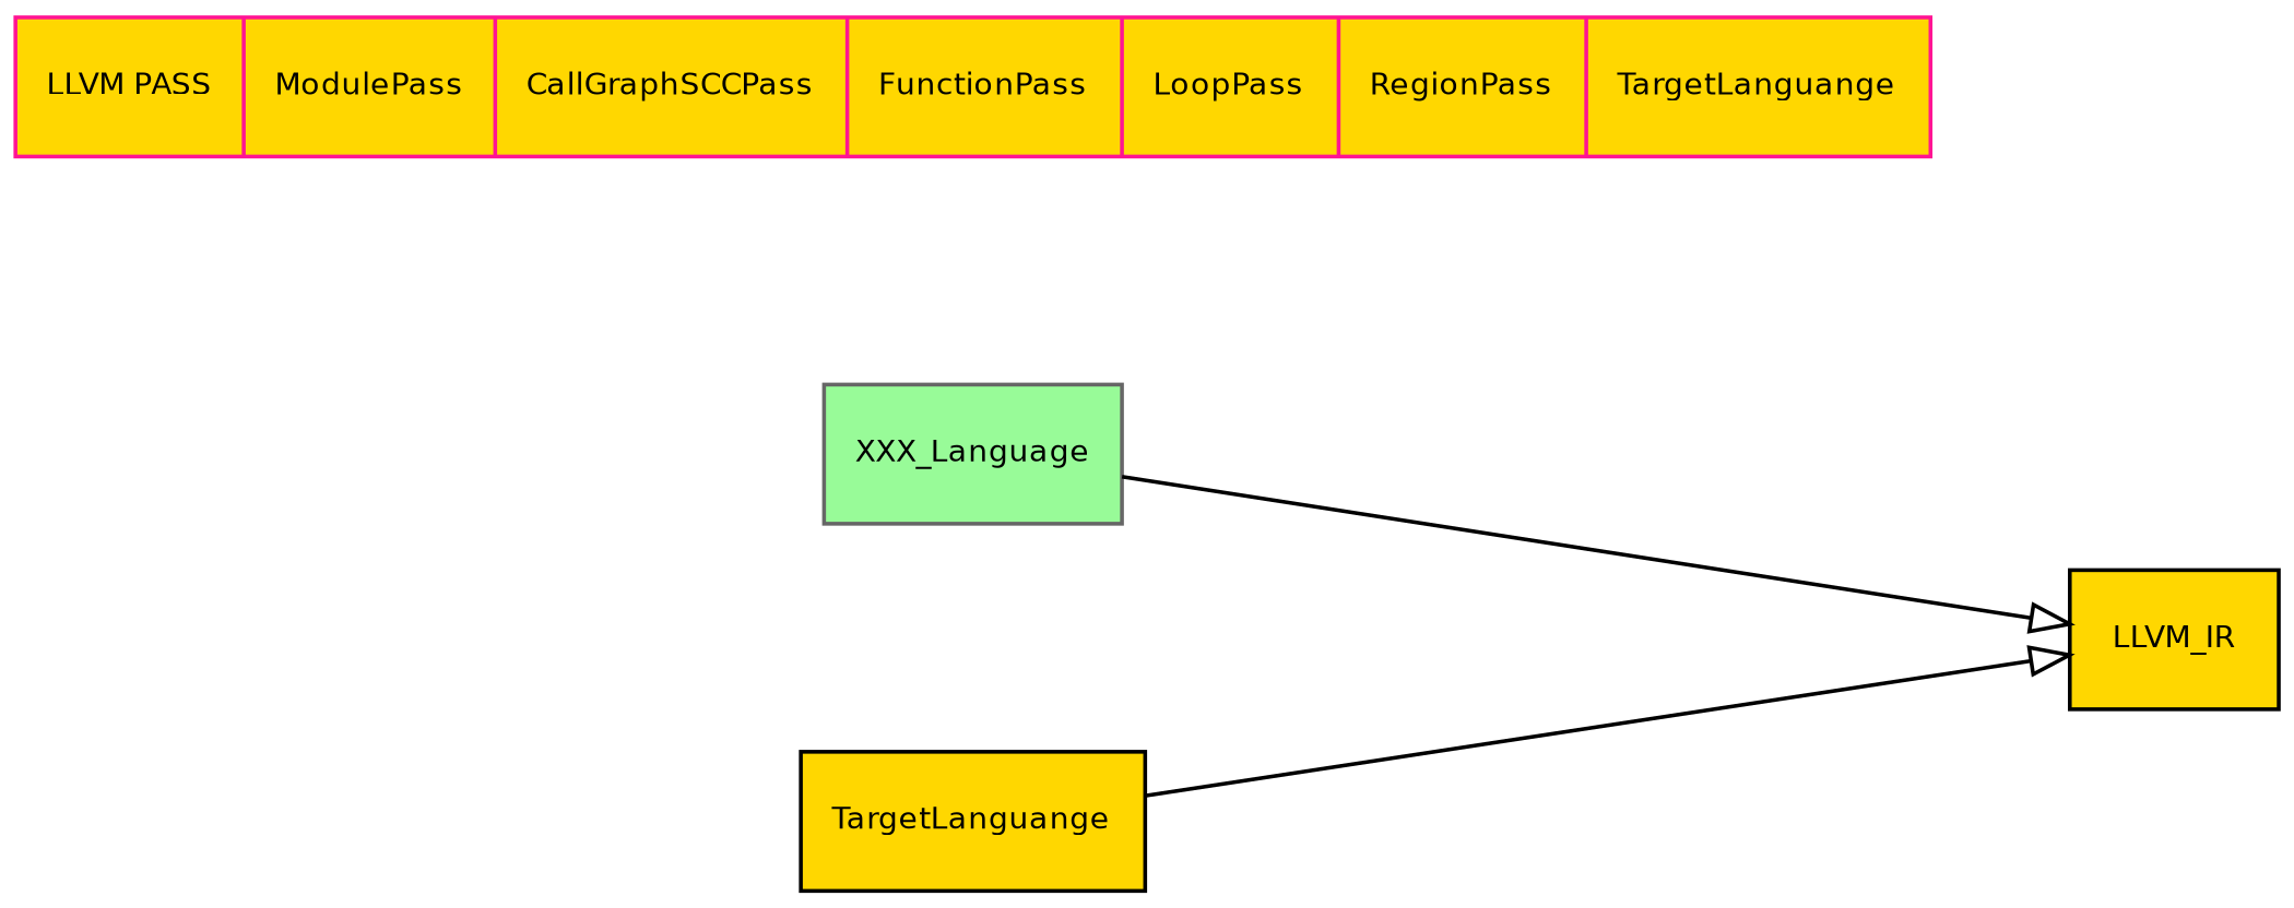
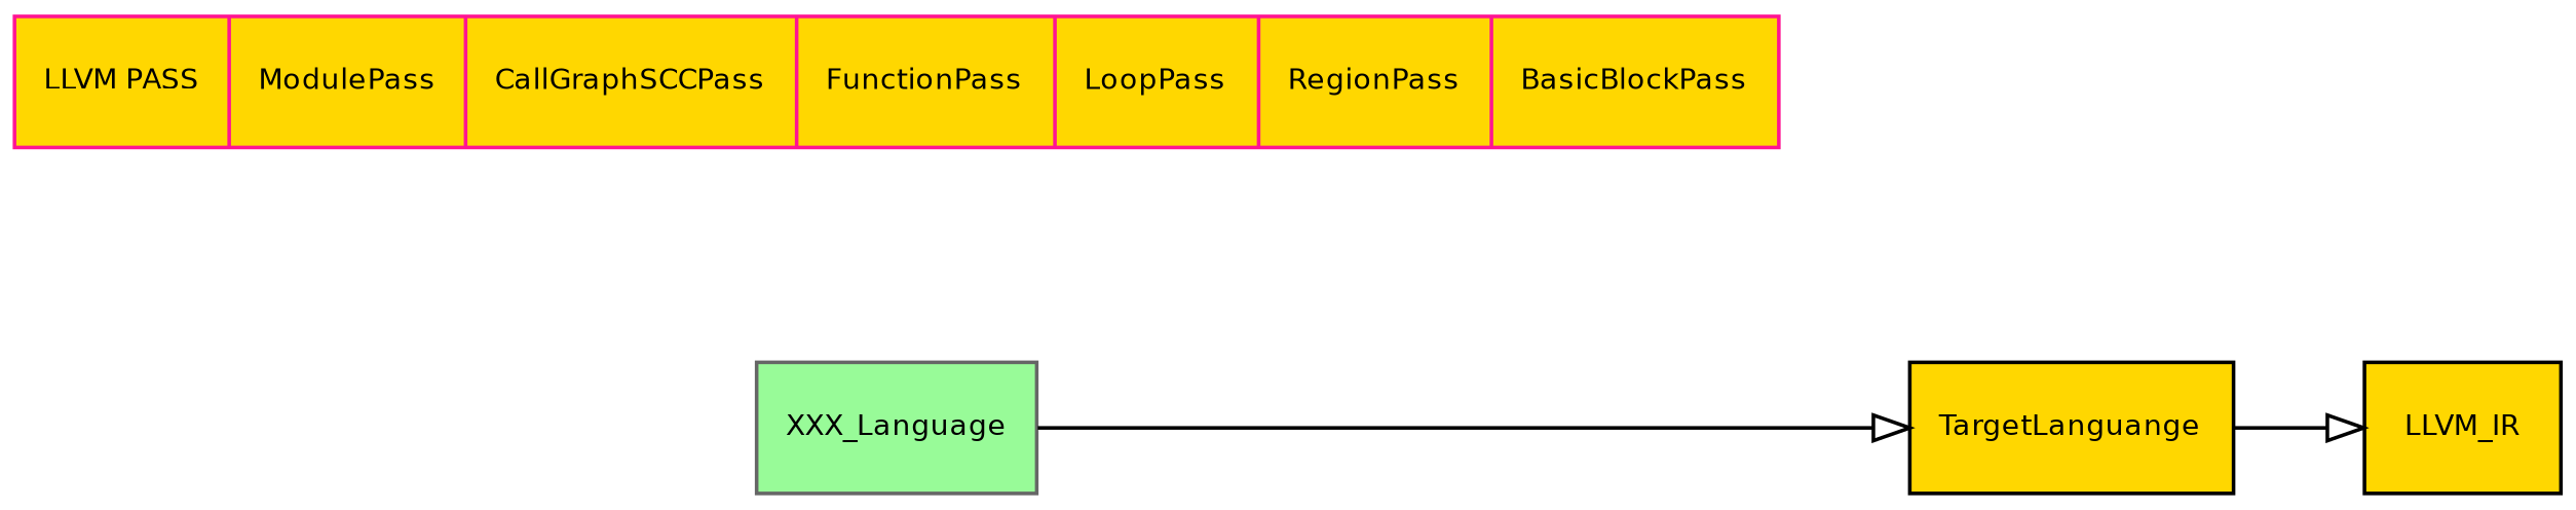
  digraph {
    nodesep=0.8
    rankdir=LR
    node [color=black fillcolor=gold fontname="bitStream Vera Sans" fontsize=8 shape=record style=filled]
    edge [arrowhead=empty fontsize=8 style=solid]
    XXX_Language [color=gray40 fillcolor=palegreen]
    LLVM_IR
    TargetLanguange
-   n4 [color=deeppink label="{LLVM PASS  | 	        ModulePass | 			CallGraphSCCPass | 			FunctionPass | 			LoopPass | 			RegionPass | 			TargetLanguange}"]
-   XXX_Language -> LLVM_IR
+   n4 [color=deeppink label="{LLVM PASS  | 	        ModulePass | 			CallGraphSCCPass | 			FunctionPass | 			LoopPass | 			RegionPass | 			BasicBlockPass}"]
+   XXX_Language -> TargetLanguange
    TargetLanguange -> LLVM_IR
  }
